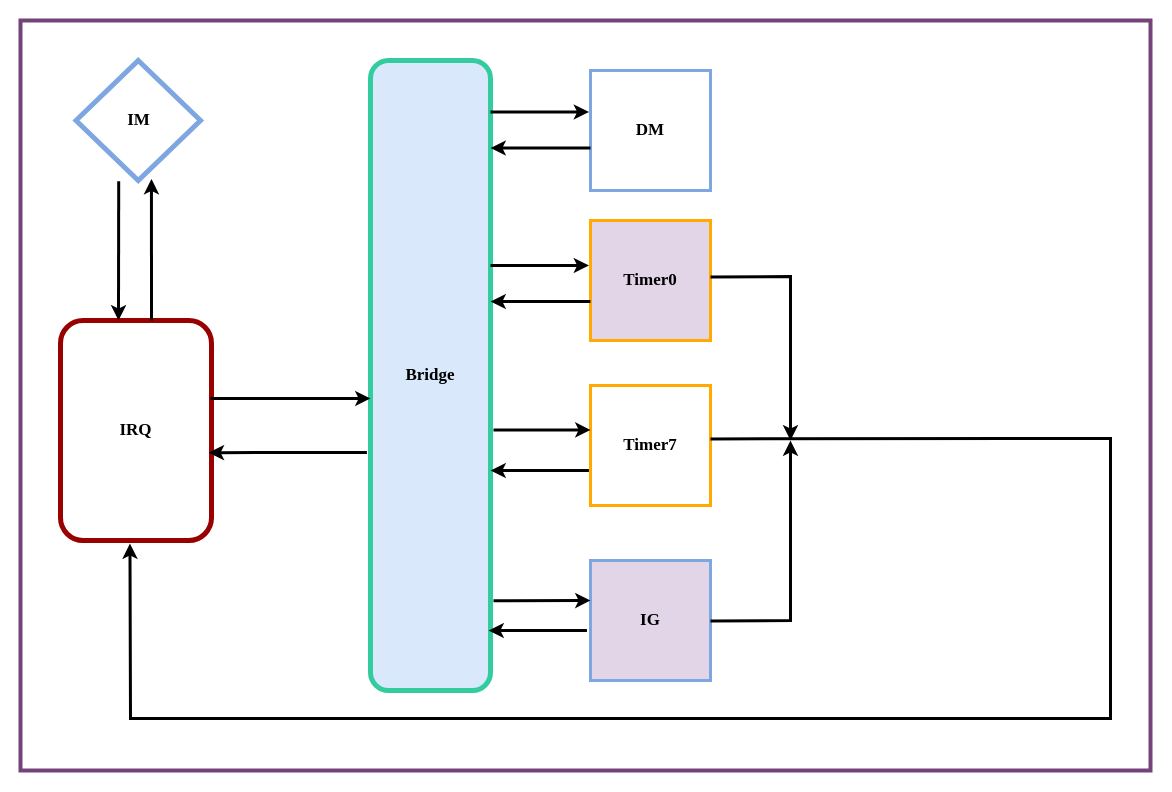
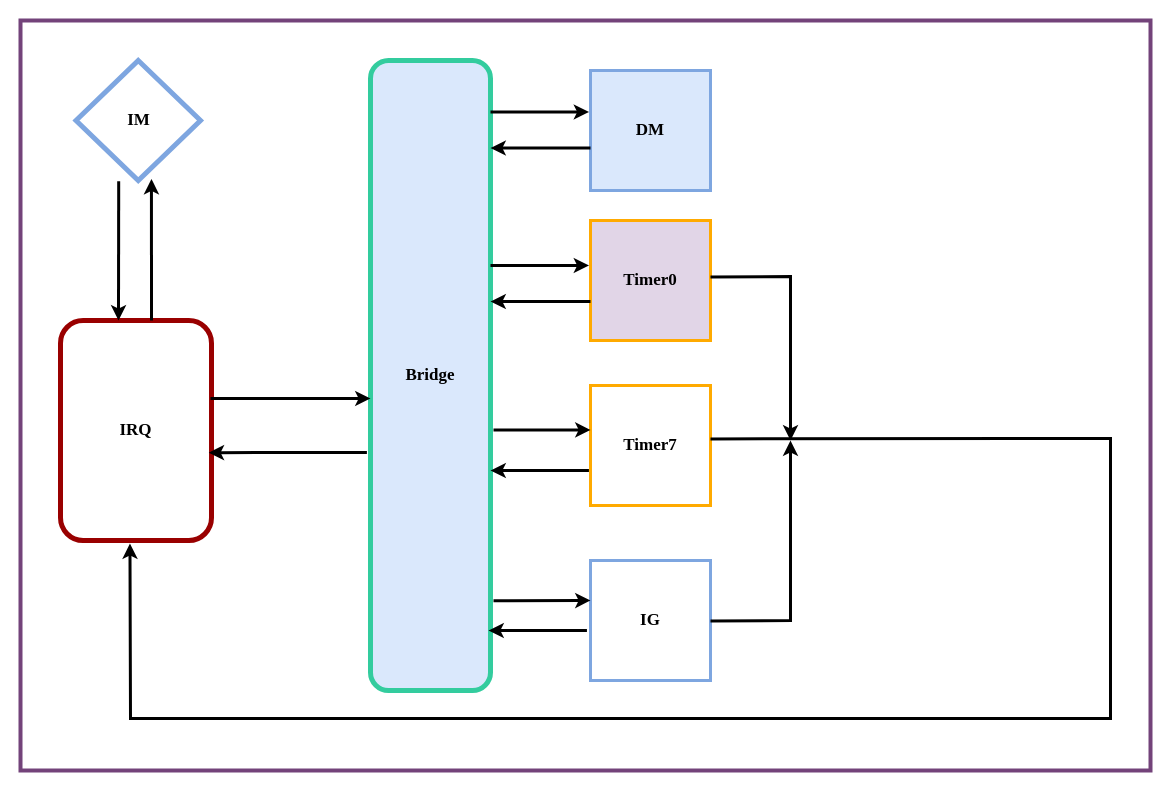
  <mxCell id="0" />
  <mxCell id="1" parent="0" />
  <mxCell id="2" value="IRQ" style="rounded=1;whiteSpace=wrap;html=1;strokeColor=#990000;strokeWidth=5;fontSize=17;fontStyle=1;fontFamily=Lucida Console;" parent="1" vertex="1"><mxGeometry x="60" y="320" width="151" height="220" as="geometry" /></mxCell>
  <mxCell id="3" value="Bridge" style="rounded=1;whiteSpace=wrap;html=1;fontFamily=Consolas;fontSize=17;points=[];fontStyle=1;strokeColor=#33CC9E;strokeWidth=5;fillColor=#dae8fc;" parent="1" vertex="1"><mxGeometry x="370" y="60" width="120" height="630" as="geometry" /></mxCell>
  <mxCell id="4" value="IM" style="rhombus;whiteSpace=wrap;html=1;fontFamily=Consolas;fontSize=17;points=[];fontStyle=1;strokeColor=#7EA6E0;strokeWidth=5;" vertex="1" parent="1"><mxGeometry x="75.5" y="60" width="124.5" height="120" as="geometry" /></mxCell>
  <mxCell id="5" value="" style="endArrow=classic;html=1;rounded=0;exitX=0.343;exitY=1.006;exitDx=0;exitDy=0;exitPerimeter=0;strokeWidth=3;" edge="1" parent="1" source="4"><mxGeometry width="50" height="50" relative="1" as="geometry"><mxPoint x="380" y="340" as="sourcePoint" /><mxPoint x="118" y="320" as="targetPoint" /></mxGeometry></mxCell>
  <mxCell id="6" value="" style="endArrow=classic;html=1;rounded=0;strokeWidth=3;entryX=0.606;entryY=0.987;entryDx=0;entryDy=0;entryPerimeter=0;" edge="1" parent="1" target="4"><mxGeometry width="50" height="50" relative="1" as="geometry"><mxPoint x="151" y="320" as="sourcePoint" /><mxPoint x="128" y="330" as="targetPoint" /></mxGeometry></mxCell>
  <mxCell id="7" value="Timer0" style="rounded=0;whiteSpace=wrap;html=1;fontFamily=Consolas;fontSize=17;points=[];fontStyle=1;strokeColor=#FFAA00;strokeWidth=3;fillColor=#e1d5e7;" parent="1" vertex="1"><mxGeometry x="590" y="220" width="120" height="120" as="geometry" /></mxCell>
  <mxCell id="8" value="Timer7" style="rounded=0;whiteSpace=wrap;html=1;fontFamily=Consolas;fontSize=17;points=[];fontStyle=1;strokeColor=#FFAA00;strokeWidth=3;" vertex="1" parent="1"><mxGeometry x="590" y="385" width="120" height="120" as="geometry" /></mxCell>
- <mxCell id="9" value="IG" style="rounded=0;whiteSpace=wrap;html=1;fontFamily=Consolas;fontSize=17;points=[];fontStyle=1;strokeColor=#7EA6E0;strokeWidth=3;fillColor=#e1d5e7;" vertex="1" parent="1"><mxGeometry x="590" y="560" width="120" height="120" as="geometry" /></mxCell>
+ <mxCell id="9" value="IG" style="rounded=0;whiteSpace=wrap;html=1;fontFamily=Consolas;fontSize=17;points=[];fontStyle=1;strokeColor=#7EA6E0;strokeWidth=3;" vertex="1" parent="1"><mxGeometry x="590" y="560" width="120" height="120" as="geometry" /></mxCell>
  <mxCell id="10" value="" style="endArrow=classic;html=1;rounded=0;strokeWidth=3;fontFamily=Lucida Console;fontSize=9;entryX=0.982;entryY=0.687;entryDx=0;entryDy=0;entryPerimeter=0;exitX=-0.03;exitY=0.553;exitDx=0;exitDy=0;exitPerimeter=0;" edge="1" parent="1"><mxGeometry width="50" height="50" relative="1" as="geometry"><mxPoint x="366.4" y="451.97" as="sourcePoint" /><mxPoint x="208.282" y="452.14" as="targetPoint" /></mxGeometry></mxCell>
  <mxCell id="11" value="" style="endArrow=classic;html=1;rounded=0;strokeWidth=3;fontFamily=Lucida Console;fontSize=9;" edge="1" parent="1"><mxGeometry width="50" height="50" relative="1" as="geometry"><mxPoint x="210" y="398" as="sourcePoint" /><mxPoint x="370" y="398" as="targetPoint" /></mxGeometry></mxCell>
  <mxCell id="12" value="" style="endArrow=classic;html=1;rounded=0;strokeWidth=3;fontFamily=Lucida Console;fontSize=9;entryX=-0.012;entryY=0.375;entryDx=0;entryDy=0;entryPerimeter=0;" edge="1" parent="1" target="7"><mxGeometry width="50" height="50" relative="1" as="geometry"><mxPoint x="490" y="265" as="sourcePoint" /><mxPoint x="460" y="280" as="targetPoint" /></mxGeometry></mxCell>
  <mxCell id="13" value="" style="endArrow=classic;html=1;rounded=0;strokeWidth=3;fontFamily=Lucida Console;fontSize=9;exitX=1.013;exitY=0.133;exitDx=0;exitDy=0;exitPerimeter=0;entryX=-0.012;entryY=0.375;entryDx=0;entryDy=0;entryPerimeter=0;" edge="1" parent="1"><mxGeometry width="50" height="50" relative="1" as="geometry"><mxPoint x="493" y="429.58" as="sourcePoint" /><mxPoint x="590" y="429.41" as="targetPoint" /></mxGeometry></mxCell>
  <mxCell id="14" value="" style="endArrow=classic;html=1;rounded=0;strokeWidth=3;fontFamily=Lucida Console;fontSize=9;exitX=1.013;exitY=0.133;exitDx=0;exitDy=0;exitPerimeter=0;entryX=-0.012;entryY=0.375;entryDx=0;entryDy=0;entryPerimeter=0;" edge="1" parent="1"><mxGeometry width="50" height="50" relative="1" as="geometry"><mxPoint x="493" y="600.17" as="sourcePoint" /><mxPoint x="590" y="600" as="targetPoint" /></mxGeometry></mxCell>
  <mxCell id="15" value="" style="endArrow=classic;html=1;rounded=0;strokeWidth=3;fontFamily=Lucida Console;fontSize=9;" edge="1" parent="1"><mxGeometry width="50" height="50" relative="1" as="geometry"><mxPoint x="590" y="301" as="sourcePoint" /><mxPoint x="490" y="301" as="targetPoint" /></mxGeometry></mxCell>
  <mxCell id="16" value="" style="endArrow=classic;html=1;rounded=0;strokeWidth=3;fontFamily=Lucida Console;fontSize=9;entryX=1.013;entryY=0.206;entryDx=0;entryDy=0;entryPerimeter=0;" edge="1" parent="1"><mxGeometry width="50" height="50" relative="1" as="geometry"><mxPoint x="588.44" y="470.06" as="sourcePoint" /><mxPoint x="490" y="470" as="targetPoint" /></mxGeometry></mxCell>
  <mxCell id="17" value="" style="endArrow=classic;html=1;rounded=0;strokeWidth=3;fontFamily=Lucida Console;fontSize=9;entryX=1.013;entryY=0.206;entryDx=0;entryDy=0;entryPerimeter=0;" edge="1" parent="1"><mxGeometry width="50" height="50" relative="1" as="geometry"><mxPoint x="586.44" y="630.06" as="sourcePoint" /><mxPoint x="488" y="630" as="targetPoint" /></mxGeometry></mxCell>
  <mxCell id="18" value="" style="endArrow=classic;html=1;rounded=0;strokeWidth=3;fontFamily=Lucida Console;fontSize=9;exitX=1;exitY=0.47;exitDx=0;exitDy=0;exitPerimeter=0;" edge="1" parent="1" source="7"><mxGeometry width="50" height="50" relative="1" as="geometry"><mxPoint x="420" y="400" as="sourcePoint" /><mxPoint x="790" y="440" as="targetPoint" /><Array as="points"><mxPoint x="790" y="276" /></Array></mxGeometry></mxCell>
  <mxCell id="19" value="" style="endArrow=classic;html=1;rounded=0;strokeWidth=3;fontFamily=Lucida Console;fontSize=9;exitX=1;exitY=0.47;exitDx=0;exitDy=0;exitPerimeter=0;entryX=0.46;entryY=1.014;entryDx=0;entryDy=0;entryPerimeter=0;" edge="1" parent="1" target="2"><mxGeometry width="50" height="50" relative="1" as="geometry"><mxPoint x="710" y="438.4" as="sourcePoint" /><mxPoint x="130" y="610" as="targetPoint" /><Array as="points"><mxPoint x="1110" y="438" /><mxPoint x="1110" y="718" /><mxPoint x="130" y="718" /></Array></mxGeometry></mxCell>
  <mxCell id="20" value="" style="endArrow=classic;html=1;rounded=0;strokeWidth=3;fontFamily=Lucida Console;fontSize=9;exitX=1;exitY=0.47;exitDx=0;exitDy=0;exitPerimeter=0;" edge="1" parent="1"><mxGeometry width="50" height="50" relative="1" as="geometry"><mxPoint x="710" y="620.4" as="sourcePoint" /><mxPoint x="790" y="440" as="targetPoint" /><Array as="points"><mxPoint x="790" y="620" /></Array></mxGeometry></mxCell>
- <mxCell id="21" value="DM" style="rounded=0;whiteSpace=wrap;html=1;fontFamily=Consolas;fontSize=17;points=[];fontStyle=1;strokeColor=#7EA6E0;strokeWidth=3;" vertex="1" parent="1"><mxGeometry x="590" y="70" width="120" height="120" as="geometry" /></mxCell>
+ <mxCell id="21" value="DM" style="rounded=0;whiteSpace=wrap;html=1;fontFamily=Consolas;fontSize=17;points=[];fontStyle=1;strokeColor=#7EA6E0;strokeWidth=3;fillColor=#dae8fc;" vertex="1" parent="1"><mxGeometry x="590" y="70" width="120" height="120" as="geometry" /></mxCell>
  <mxCell id="22" value="" style="endArrow=classic;html=1;rounded=0;strokeWidth=3;fontFamily=Lucida Console;fontSize=9;entryX=-0.012;entryY=0.375;entryDx=0;entryDy=0;entryPerimeter=0;" edge="1" parent="1"><mxGeometry width="50" height="50" relative="1" as="geometry"><mxPoint x="490" y="111.5" as="sourcePoint" /><mxPoint x="588.56" y="111.5" as="targetPoint" /></mxGeometry></mxCell>
  <mxCell id="23" value="" style="endArrow=classic;html=1;rounded=0;strokeWidth=3;fontFamily=Lucida Console;fontSize=9;" edge="1" parent="1"><mxGeometry width="50" height="50" relative="1" as="geometry"><mxPoint x="590" y="147.5" as="sourcePoint" /><mxPoint x="490" y="147.5" as="targetPoint" /></mxGeometry></mxCell>
  <mxCell id="24" value="" style="rounded=0;whiteSpace=wrap;html=1;fillColor=none;strokeWidth=4;strokeColor=#73437A;" vertex="1" parent="1"><mxGeometry x="20" y="20" width="1130" height="750" as="geometry" /></mxCell>
